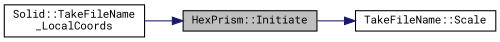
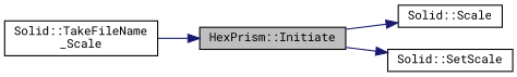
  digraph {
    fontname="Roboto Mono"
    rankdir=LR
    node [color=black fillcolor=white fontname="Roboto Mono" fontsize=10 shape=record style=filled]
    edge [color=midnightblue fontname="Roboto Mono" fontsize=10 labelfontname=Helvetica labelfontsize=10 style=solid]
    n1 [fillcolor=grey75 fontcolor=black height=0.2 label="HexPrism::Initiate" width=0.4]
-   n2 [height=0.2 label="TakeFileName::Scale" width=0.4]
-   n4 [height=0.2 label="Solid::TakeFileName\l_LocalCoords" width=0.4]
+   n2 [height=0.2 label="Solid::Scale" width=0.4]
+   n3 [height=0.2 label="Solid::SetScale" width=0.4]
+   n4 [height=0.2 label="Solid::TakeFileName\l_Scale" width=0.4]
    n1 -> n2
+   n1 -> n3
    n4 -> n1
  }
